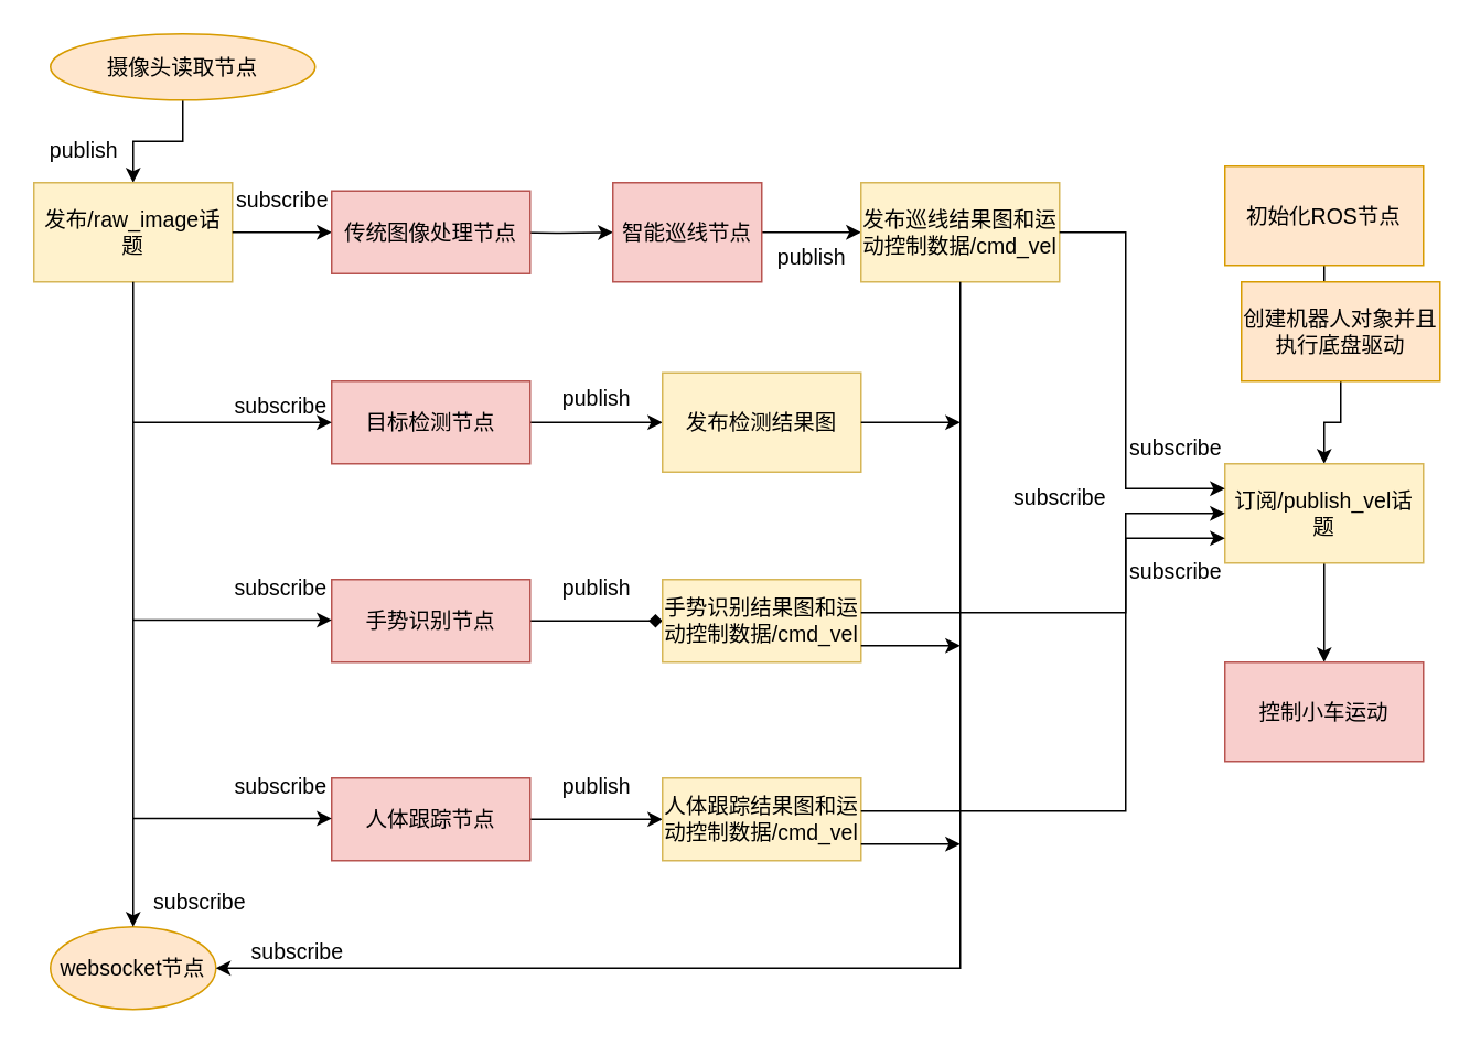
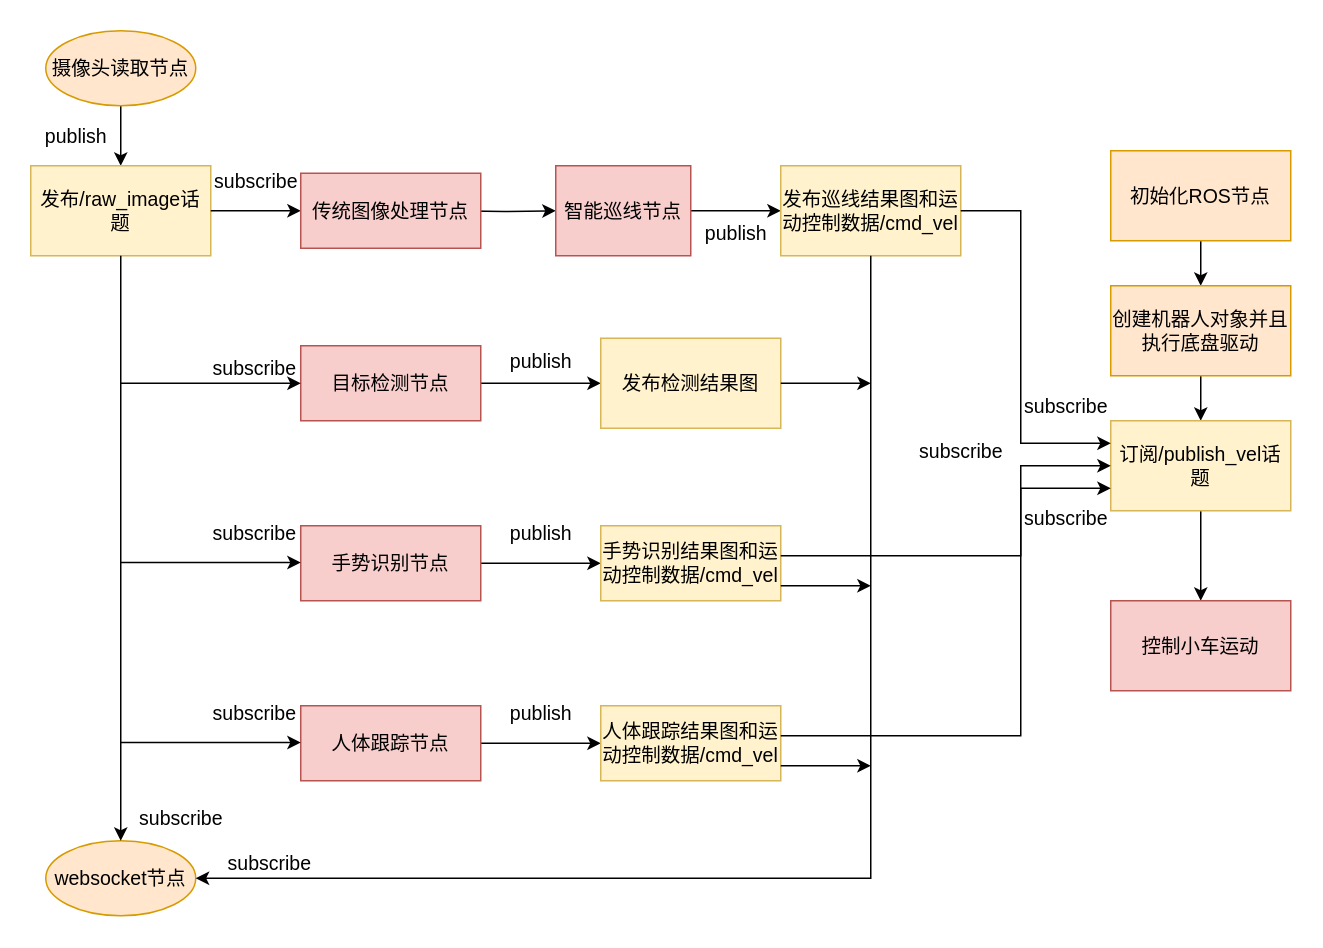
  <mxCell id="0" />
  <mxCell id="1" parent="0" />
  <mxCell id="2" value="" style="edgeStyle=orthogonalEdgeStyle;rounded=0;orthogonalLoop=1;jettySize=auto;html=1;fontSize=13;" parent="1" source="3" target="4" edge="1"><mxGeometry relative="1" as="geometry" /></mxCell>
- <mxCell id="3" value="摄像头读取节点" style="ellipse;whiteSpace=wrap;html=1;fillColor=#ffe6cc;strokeColor=#d79b00;fontSize=13;" parent="1" vertex="1"><mxGeometry x="30" y="20" width="160" height="40" as="geometry" /></mxCell>
+ <mxCell id="3" value="摄像头读取节点" style="ellipse;whiteSpace=wrap;html=1;fillColor=#ffe6cc;strokeColor=#d79b00;fontSize=13;" parent="1" vertex="1"><mxGeometry x="30" y="20" width="100" height="50" as="geometry" /></mxCell>
  <mxCell id="4" value="发布/raw_image话题" style="whiteSpace=wrap;html=1;fillColor=#fff2cc;strokeColor=#d6b656;fontSize=13;" parent="1" vertex="1"><mxGeometry x="20" y="110" width="120" height="60" as="geometry" /></mxCell>
  <mxCell id="5" value="websocket节点" style="ellipse;whiteSpace=wrap;html=1;fillColor=#ffe6cc;strokeColor=#d79b00;fontSize=13;" parent="1" vertex="1"><mxGeometry x="30" y="560" width="100" height="50" as="geometry" /></mxCell>
  <mxCell id="6" value="" style="endArrow=classic;html=1;rounded=0;exitX=0.5;exitY=1;exitDx=0;exitDy=0;entryX=0.5;entryY=0;entryDx=0;entryDy=0;fontSize=13;" parent="1" source="4" target="5" edge="1"><mxGeometry width="50" height="50" relative="1" as="geometry"><mxPoint x="260" y="260" as="sourcePoint" /><mxPoint x="310" y="210" as="targetPoint" /></mxGeometry></mxCell>
  <mxCell id="7" value="subscribe" style="text;html=1;align=center;verticalAlign=middle;resizable=0;points=[];autosize=1;strokeColor=none;fillColor=none;fontSize=13;" parent="1" vertex="1"><mxGeometry x="130" y="105" width="80" height="30" as="geometry" /></mxCell>
  <mxCell id="8" value="" style="edgeStyle=orthogonalEdgeStyle;rounded=0;orthogonalLoop=1;jettySize=auto;html=1;fontSize=13;" parent="1" target="13" edge="1"><mxGeometry relative="1" as="geometry"><mxPoint x="300" y="140" as="sourcePoint" /></mxGeometry></mxCell>
  <mxCell id="9" value="" style="endArrow=classic;html=1;rounded=0;exitX=1;exitY=0.5;exitDx=0;exitDy=0;entryX=0;entryY=0.5;entryDx=0;entryDy=0;fontSize=13;" parent="1" source="4" edge="1"><mxGeometry width="50" height="50" relative="1" as="geometry"><mxPoint x="150" y="150" as="sourcePoint" /><mxPoint x="200" y="140" as="targetPoint" /></mxGeometry></mxCell>
  <mxCell id="10" value="subscribe" style="text;html=1;align=center;verticalAlign=middle;resizable=0;points=[];autosize=1;strokeColor=none;fillColor=none;fontSize=13;" parent="1" vertex="1"><mxGeometry x="80" y="530" width="80" height="30" as="geometry" /></mxCell>
  <mxCell id="11" value="publish" style="text;html=1;align=center;verticalAlign=middle;resizable=0;points=[];autosize=1;strokeColor=none;fillColor=none;fontSize=13;" parent="1" vertex="1"><mxGeometry x="20" y="75" width="60" height="30" as="geometry" /></mxCell>
  <mxCell id="12" value="" style="edgeStyle=orthogonalEdgeStyle;rounded=0;orthogonalLoop=1;jettySize=auto;html=1;fontSize=13;" parent="1" source="13" target="20" edge="1"><mxGeometry relative="1" as="geometry" /></mxCell>
  <mxCell id="13" value="智能巡线节点" style="whiteSpace=wrap;html=1;fillColor=#f8cecc;strokeColor=#b85450;fontSize=13;" parent="1" vertex="1"><mxGeometry x="370" y="110" width="90" height="60" as="geometry" /></mxCell>
  <mxCell id="14" value="" style="edgeStyle=orthogonalEdgeStyle;rounded=0;orthogonalLoop=1;jettySize=auto;html=1;fontSize=13;" parent="1" source="15" target="17" edge="1"><mxGeometry relative="1" as="geometry" /></mxCell>
  <mxCell id="15" value="初始化ROS节点" style="whiteSpace=wrap;html=1;fillColor=#ffe6cc;strokeColor=#d79b00;fontSize=13;" parent="1" vertex="1"><mxGeometry x="740" y="100" width="120" height="60" as="geometry" /></mxCell>
  <mxCell id="16" value="" style="edgeStyle=orthogonalEdgeStyle;rounded=0;orthogonalLoop=1;jettySize=auto;html=1;fontSize=13;" parent="1" source="17" target="19" edge="1"><mxGeometry relative="1" as="geometry" /></mxCell>
- <mxCell id="17" value="创建机器人对象并且执行底盘驱动" style="whiteSpace=wrap;html=1;fillColor=#ffe6cc;strokeColor=#d79b00;fontSize=13;" parent="1" vertex="1"><mxGeometry x="750" y="170" width="120" height="60" as="geometry" /></mxCell>
+ <mxCell id="17" value="创建机器人对象并且执行底盘驱动" style="whiteSpace=wrap;html=1;fillColor=#ffe6cc;strokeColor=#d79b00;fontSize=13;" parent="1" vertex="1"><mxGeometry x="740" y="190" width="120" height="60" as="geometry" /></mxCell>
  <mxCell id="18" value="" style="edgeStyle=orthogonalEdgeStyle;rounded=0;orthogonalLoop=1;jettySize=auto;html=1;fontSize=13;" parent="1" source="19" target="24" edge="1"><mxGeometry relative="1" as="geometry" /></mxCell>
  <mxCell id="19" value="订阅/publish_vel话题" style="whiteSpace=wrap;html=1;fillColor=#fff2cc;strokeColor=#d6b656;fontSize=13;" parent="1" vertex="1"><mxGeometry x="740" y="280" width="120" height="60" as="geometry" /></mxCell>
  <mxCell id="20" value="发布巡线结果图和运动控制数据/cmd_vel" style="whiteSpace=wrap;html=1;fillColor=#fff2cc;strokeColor=#d6b656;fontSize=13;" parent="1" vertex="1"><mxGeometry x="520" y="110" width="120" height="60" as="geometry" /></mxCell>
  <mxCell id="21" value="" style="endArrow=classic;html=1;rounded=0;exitX=1;exitY=0.5;exitDx=0;exitDy=0;entryX=0;entryY=0.25;entryDx=0;entryDy=0;fontSize=13;" parent="1" source="20" target="19" edge="1"><mxGeometry width="50" height="50" relative="1" as="geometry"><mxPoint x="90" y="160" as="sourcePoint" /><mxPoint x="90" y="545" as="targetPoint" /><Array as="points"><mxPoint x="680" y="140" /><mxPoint x="680" y="295" /></Array></mxGeometry></mxCell>
  <mxCell id="22" value="subscribe" style="text;html=1;align=center;verticalAlign=middle;resizable=0;points=[];autosize=1;strokeColor=none;fillColor=none;fontSize=13;" parent="1" vertex="1"><mxGeometry x="670" y="255" width="80" height="30" as="geometry" /></mxCell>
  <mxCell id="23" value="" style="endArrow=classic;html=1;rounded=0;exitX=0.5;exitY=1;exitDx=0;exitDy=0;entryX=1;entryY=0.5;entryDx=0;entryDy=0;fontSize=13;" parent="1" source="20" target="5" edge="1"><mxGeometry width="50" height="50" relative="1" as="geometry"><mxPoint x="400" y="530" as="sourcePoint" /><mxPoint x="450" y="480" as="targetPoint" /><Array as="points"><mxPoint x="580" y="585" /></Array></mxGeometry></mxCell>
  <mxCell id="24" value="控制小车运动" style="whiteSpace=wrap;html=1;fillColor=#f8cecc;strokeColor=#b85450;fontSize=13;" parent="1" vertex="1"><mxGeometry x="740" y="400" width="120" height="60" as="geometry" /></mxCell>
  <mxCell id="25" value="" style="edgeStyle=orthogonalEdgeStyle;rounded=0;orthogonalLoop=1;jettySize=auto;html=1;fontSize=13;" parent="1" source="26" target="31" edge="1"><mxGeometry relative="1" as="geometry" /></mxCell>
  <mxCell id="26" value="目标检测节点" style="whiteSpace=wrap;html=1;fillColor=#f8cecc;strokeColor=#b85450;fontSize=13;" parent="1" vertex="1"><mxGeometry x="200" y="230" width="120" height="50" as="geometry" /></mxCell>
- <mxCell id="27" value="" style="edgeStyle=orthogonalEdgeStyle;rounded=0;orthogonalLoop=1;jettySize=auto;html=1;fontSize=13;endArrow=diamond;" parent="1" source="28" target="34" edge="1"><mxGeometry relative="1" as="geometry" /></mxCell>
+ <mxCell id="27" value="" style="edgeStyle=orthogonalEdgeStyle;rounded=0;orthogonalLoop=1;jettySize=auto;html=1;fontSize=13;" parent="1" source="28" target="34" edge="1"><mxGeometry relative="1" as="geometry" /></mxCell>
  <mxCell id="28" value="手势识别节点" style="whiteSpace=wrap;html=1;fillColor=#f8cecc;strokeColor=#b85450;fontSize=13;" parent="1" vertex="1"><mxGeometry x="200" y="350" width="120" height="50" as="geometry" /></mxCell>
  <mxCell id="29" value="subscribe" style="text;html=1;align=center;verticalAlign=middle;resizable=0;points=[];autosize=1;strokeColor=none;fillColor=none;fontSize=13;" parent="1" vertex="1"><mxGeometry x="129" y="340" width="80" height="30" as="geometry" /></mxCell>
  <mxCell id="30" value="subscribe" style="text;html=1;align=center;verticalAlign=middle;resizable=0;points=[];autosize=1;strokeColor=none;fillColor=none;fontSize=13;" parent="1" vertex="1"><mxGeometry x="129" y="230" width="80" height="30" as="geometry" /></mxCell>
  <mxCell id="31" value="发布检测结果图" style="whiteSpace=wrap;html=1;fillColor=#fff2cc;strokeColor=#d6b656;fontSize=13;" parent="1" vertex="1"><mxGeometry x="400" y="225" width="120" height="60" as="geometry" /></mxCell>
  <mxCell id="32" value="publish" style="text;html=1;align=center;verticalAlign=middle;resizable=0;points=[];autosize=1;strokeColor=none;fillColor=none;fontSize=13;" parent="1" vertex="1"><mxGeometry x="460" y="140" width="60" height="30" as="geometry" /></mxCell>
  <mxCell id="33" value="" style="edgeStyle=orthogonalEdgeStyle;rounded=0;orthogonalLoop=1;jettySize=auto;html=1;exitX=1;exitY=0.5;exitDx=0;exitDy=0;fontSize=13;" parent="1" source="31" edge="1"><mxGeometry relative="1" as="geometry"><mxPoint x="330" y="265" as="sourcePoint" /><mxPoint x="580" y="255" as="targetPoint" /></mxGeometry></mxCell>
  <mxCell id="34" value="手势识别结果图和运动控制数据/cmd_vel" style="whiteSpace=wrap;html=1;fillColor=#fff2cc;strokeColor=#d6b656;fontSize=13;" parent="1" vertex="1"><mxGeometry x="400" y="350" width="120" height="50" as="geometry" /></mxCell>
  <mxCell id="35" value="publish" style="text;html=1;align=center;verticalAlign=middle;resizable=0;points=[];autosize=1;strokeColor=none;fillColor=none;fontSize=13;" parent="1" vertex="1"><mxGeometry x="330" y="225" width="60" height="30" as="geometry" /></mxCell>
  <mxCell id="36" value="publish" style="text;html=1;align=center;verticalAlign=middle;resizable=0;points=[];autosize=1;strokeColor=none;fillColor=none;fontSize=13;" parent="1" vertex="1"><mxGeometry x="330" y="340" width="60" height="30" as="geometry" /></mxCell>
  <mxCell id="37" value="" style="endArrow=classic;html=1;rounded=0;exitX=1;exitY=0.5;exitDx=0;exitDy=0;entryX=0;entryY=0.75;entryDx=0;entryDy=0;fontSize=13;" parent="1" edge="1"><mxGeometry width="50" height="50" relative="1" as="geometry"><mxPoint x="520" y="370" as="sourcePoint" /><mxPoint x="740" y="310" as="targetPoint" /><Array as="points"><mxPoint x="680" y="370" /><mxPoint x="680" y="310" /></Array></mxGeometry></mxCell>
  <mxCell id="38" value="" style="endArrow=classic;html=1;rounded=0;entryX=0;entryY=0.5;entryDx=0;entryDy=0;fontSize=13;" parent="1" target="26" edge="1"><mxGeometry width="50" height="50" relative="1" as="geometry"><mxPoint x="80" y="255" as="sourcePoint" /><mxPoint x="290" y="220" as="targetPoint" /></mxGeometry></mxCell>
  <mxCell id="39" value="" style="endArrow=classic;html=1;rounded=0;entryX=0;entryY=0.5;entryDx=0;entryDy=0;fontSize=13;" parent="1" edge="1"><mxGeometry width="50" height="50" relative="1" as="geometry"><mxPoint x="80" y="374.5" as="sourcePoint" /><mxPoint x="200" y="374.5" as="targetPoint" /></mxGeometry></mxCell>
  <mxCell id="40" value="subscribe" style="text;html=1;align=center;verticalAlign=middle;resizable=0;points=[];autosize=1;strokeColor=none;fillColor=none;fontSize=13;" parent="1" vertex="1"><mxGeometry x="600" y="285" width="80" height="30" as="geometry" /></mxCell>
  <mxCell id="41" value="subscribe" style="text;html=1;align=center;verticalAlign=middle;resizable=0;points=[];autosize=1;strokeColor=none;fillColor=none;fontSize=13;" parent="1" vertex="1"><mxGeometry x="139" y="560" width="80" height="30" as="geometry" /></mxCell>
  <mxCell id="42" value="传统图像处理节点" style="rounded=0;whiteSpace=wrap;html=1;fillColor=#f8cecc;strokeColor=#b85450;fontSize=13;" parent="1" vertex="1"><mxGeometry x="200" y="115" width="120" height="50" as="geometry" /></mxCell>
  <mxCell id="43" value="" style="edgeStyle=orthogonalEdgeStyle;rounded=0;orthogonalLoop=1;jettySize=auto;html=1;exitX=1;exitY=0.5;exitDx=0;exitDy=0;fontSize=13;" parent="1" edge="1"><mxGeometry relative="1" as="geometry"><mxPoint x="520" y="390" as="sourcePoint" /><mxPoint x="580" y="390" as="targetPoint" /></mxGeometry></mxCell>
  <mxCell id="44" value="" style="edgeStyle=orthogonalEdgeStyle;rounded=0;orthogonalLoop=1;jettySize=auto;html=1;fontSize=13;" edge="1" parent="1" source="45" target="47"><mxGeometry relative="1" as="geometry" /></mxCell>
  <mxCell id="45" value="人体跟踪节点" style="whiteSpace=wrap;html=1;fillColor=#f8cecc;strokeColor=#b85450;fontSize=13;" vertex="1" parent="1"><mxGeometry x="200" y="470" width="120" height="50" as="geometry" /></mxCell>
  <mxCell id="46" value="subscribe" style="text;html=1;align=center;verticalAlign=middle;resizable=0;points=[];autosize=1;strokeColor=none;fillColor=none;fontSize=13;" vertex="1" parent="1"><mxGeometry x="129" y="460" width="80" height="30" as="geometry" /></mxCell>
  <mxCell id="47" value="人体跟踪结果图和运动控制数据/cmd_vel" style="whiteSpace=wrap;html=1;fillColor=#fff2cc;strokeColor=#d6b656;fontSize=13;" vertex="1" parent="1"><mxGeometry x="400" y="470" width="120" height="50" as="geometry" /></mxCell>
  <mxCell id="48" value="publish" style="text;html=1;align=center;verticalAlign=middle;resizable=0;points=[];autosize=1;strokeColor=none;fillColor=none;fontSize=13;" vertex="1" parent="1"><mxGeometry x="330" y="460" width="60" height="30" as="geometry" /></mxCell>
  <mxCell id="49" value="" style="endArrow=classic;html=1;rounded=0;entryX=0;entryY=0.5;entryDx=0;entryDy=0;fontSize=13;" edge="1" parent="1"><mxGeometry width="50" height="50" relative="1" as="geometry"><mxPoint x="80" y="494.5" as="sourcePoint" /><mxPoint x="200" y="494.5" as="targetPoint" /></mxGeometry></mxCell>
  <mxCell id="50" value="" style="edgeStyle=orthogonalEdgeStyle;rounded=0;orthogonalLoop=1;jettySize=auto;html=1;exitX=1;exitY=0.5;exitDx=0;exitDy=0;fontSize=13;" edge="1" parent="1"><mxGeometry relative="1" as="geometry"><mxPoint x="520" y="510" as="sourcePoint" /><mxPoint x="580" y="510" as="targetPoint" /></mxGeometry></mxCell>
  <mxCell id="51" value="" style="endArrow=classic;html=1;rounded=0;exitX=1;exitY=0.5;exitDx=0;exitDy=0;entryX=0;entryY=0.75;entryDx=0;entryDy=0;fontSize=13;" edge="1" parent="1" target="19"><mxGeometry width="50" height="50" relative="1" as="geometry"><mxPoint x="520" y="490" as="sourcePoint" /><mxPoint x="740" y="430" as="targetPoint" /><Array as="points"><mxPoint x="680" y="490" /><mxPoint x="680" y="325" /></Array></mxGeometry></mxCell>
  <mxCell id="52" value="subscribe" style="text;html=1;align=center;verticalAlign=middle;resizable=0;points=[];autosize=1;strokeColor=none;fillColor=none;fontSize=13;" vertex="1" parent="1"><mxGeometry x="670" y="330" width="80" height="30" as="geometry" /></mxCell>
